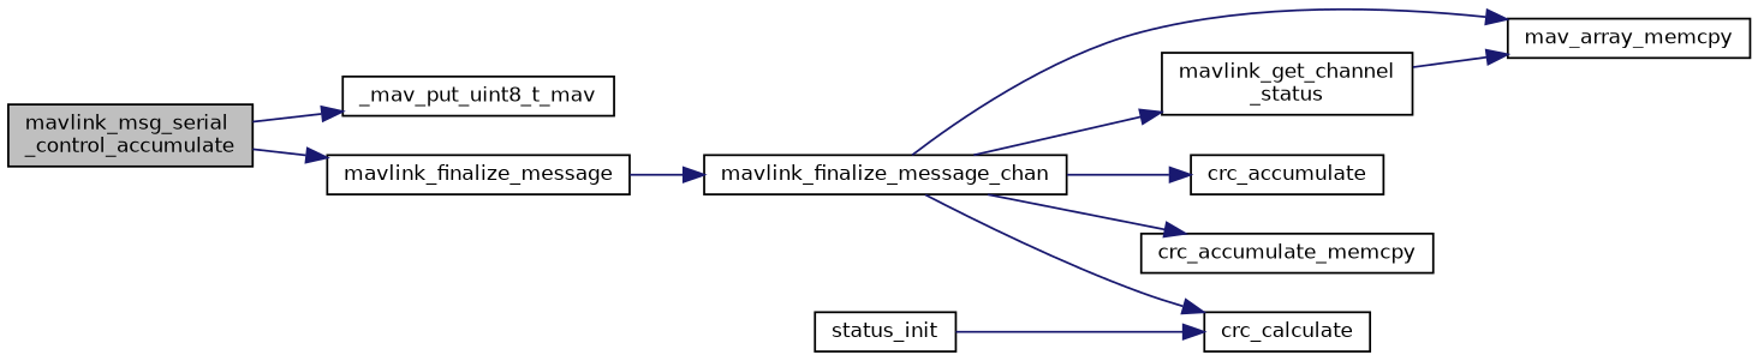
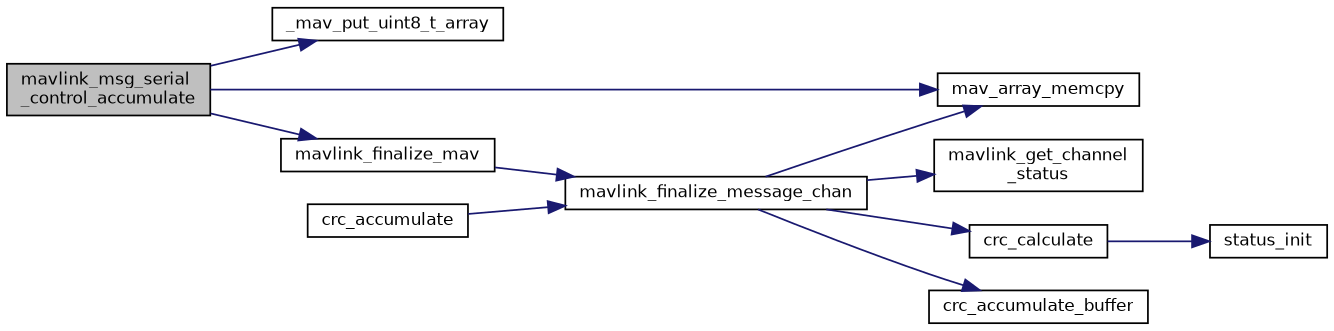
  digraph {
    rankdir=LR
    node [color=black fillcolor=white fontname=Helvetica fontsize=10 shape=record style=filled]
    edge [color=midnightblue fontname=Helvetica fontsize=10 labelfontname=Helvetica labelfontsize=10 style=solid]
    n1 [fillcolor=grey75 fontcolor=black height=0.2 label="mavlink_msg_serial\l_control_accumulate" width=0.4]
-   n2 [height=0.2 label=_mav_put_uint8_t_mav width=0.4]
+   n2 [height=0.2 label=_mav_put_uint8_t_array width=0.4]
    n3 [height=0.2 label=mav_array_memcpy width=0.4]
-   n4 [height=0.2 label=mavlink_finalize_message width=0.4]
+   n4 [height=0.2 label=mavlink_finalize_mav width=0.4]
    n5 [height=0.2 label=mavlink_finalize_message_chan width=0.4]
    n6 [height=0.2 label="mavlink_get_channel\l_status" width=0.4]
    n7 [height=0.2 label=crc_calculate width=0.4]
    n8 [height=0.2 label=crc_accumulate width=0.4]
-   n9 [height=0.2 label=crc_accumulate_memcpy width=0.4]
+   n9 [height=0.2 label=crc_accumulate_buffer width=0.4]
    n10 [height=0.2 label=status_init width=0.4]
    n1 -> n2
-   n6 -> n3
+   n1 -> n3
    n1 -> n4
    n4 -> n5
    n5 -> n3
    n5 -> n6
    n5 -> n7
-   n5 -> n8
+   n8 -> n5
    n5 -> n9
-   n10 -> n7
+   n7 -> n10
  }
